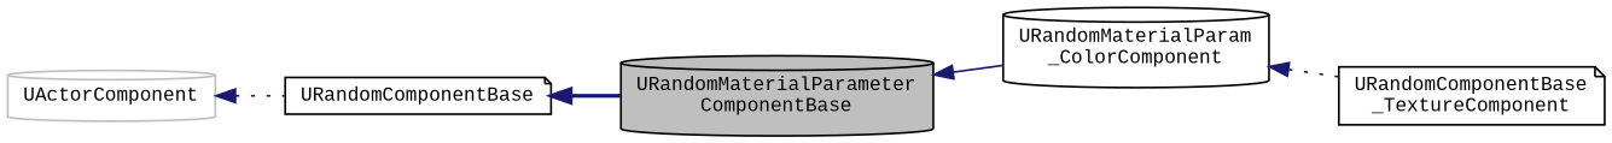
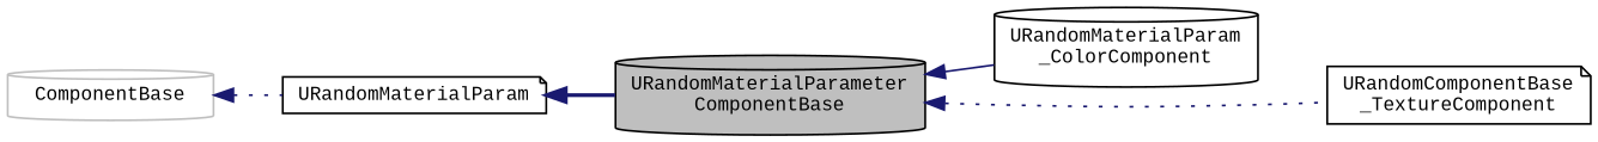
  digraph {
    fontname="Liberation Mono"
    rankdir=LR
    node [color=black fillcolor=white fontname="Liberation Mono" fontsize=10 shape=cylinder style=filled]
    edge [color=midnightblue dir=back fontname="Liberation Mono" fontsize=10 labelfontname=Helvetica labelfontsize=10 style=dotted]
    n1 [fillcolor=grey75 fontcolor=black height=0.2 label="URandomMaterialParameter\lComponentBase" width=0.4]
    n2 [height=0.2 label="URandomMaterialParam\l_ColorComponent" width=0.4]
    n3 [height=0.2 label="URandomComponentBase\l_TextureComponent" shape=note width=0.4]
-   n4 [height=0.2 label=URandomComponentBase shape=note width=0.4]
-   n5 [color=grey75 height=0.2 label=UActorComponent width=0.4]
+   n4 [height=0.2 label=URandomMaterialParam shape=note width=0.4]
+   n5 [color=grey75 height=0.2 label=ComponentBase width=0.4]
    n1 -> n2 [style=solid]
-   n2 -> n3
+   n1 -> n3
    n4 -> n1 [style=bold]
    n5 -> n4
  }
